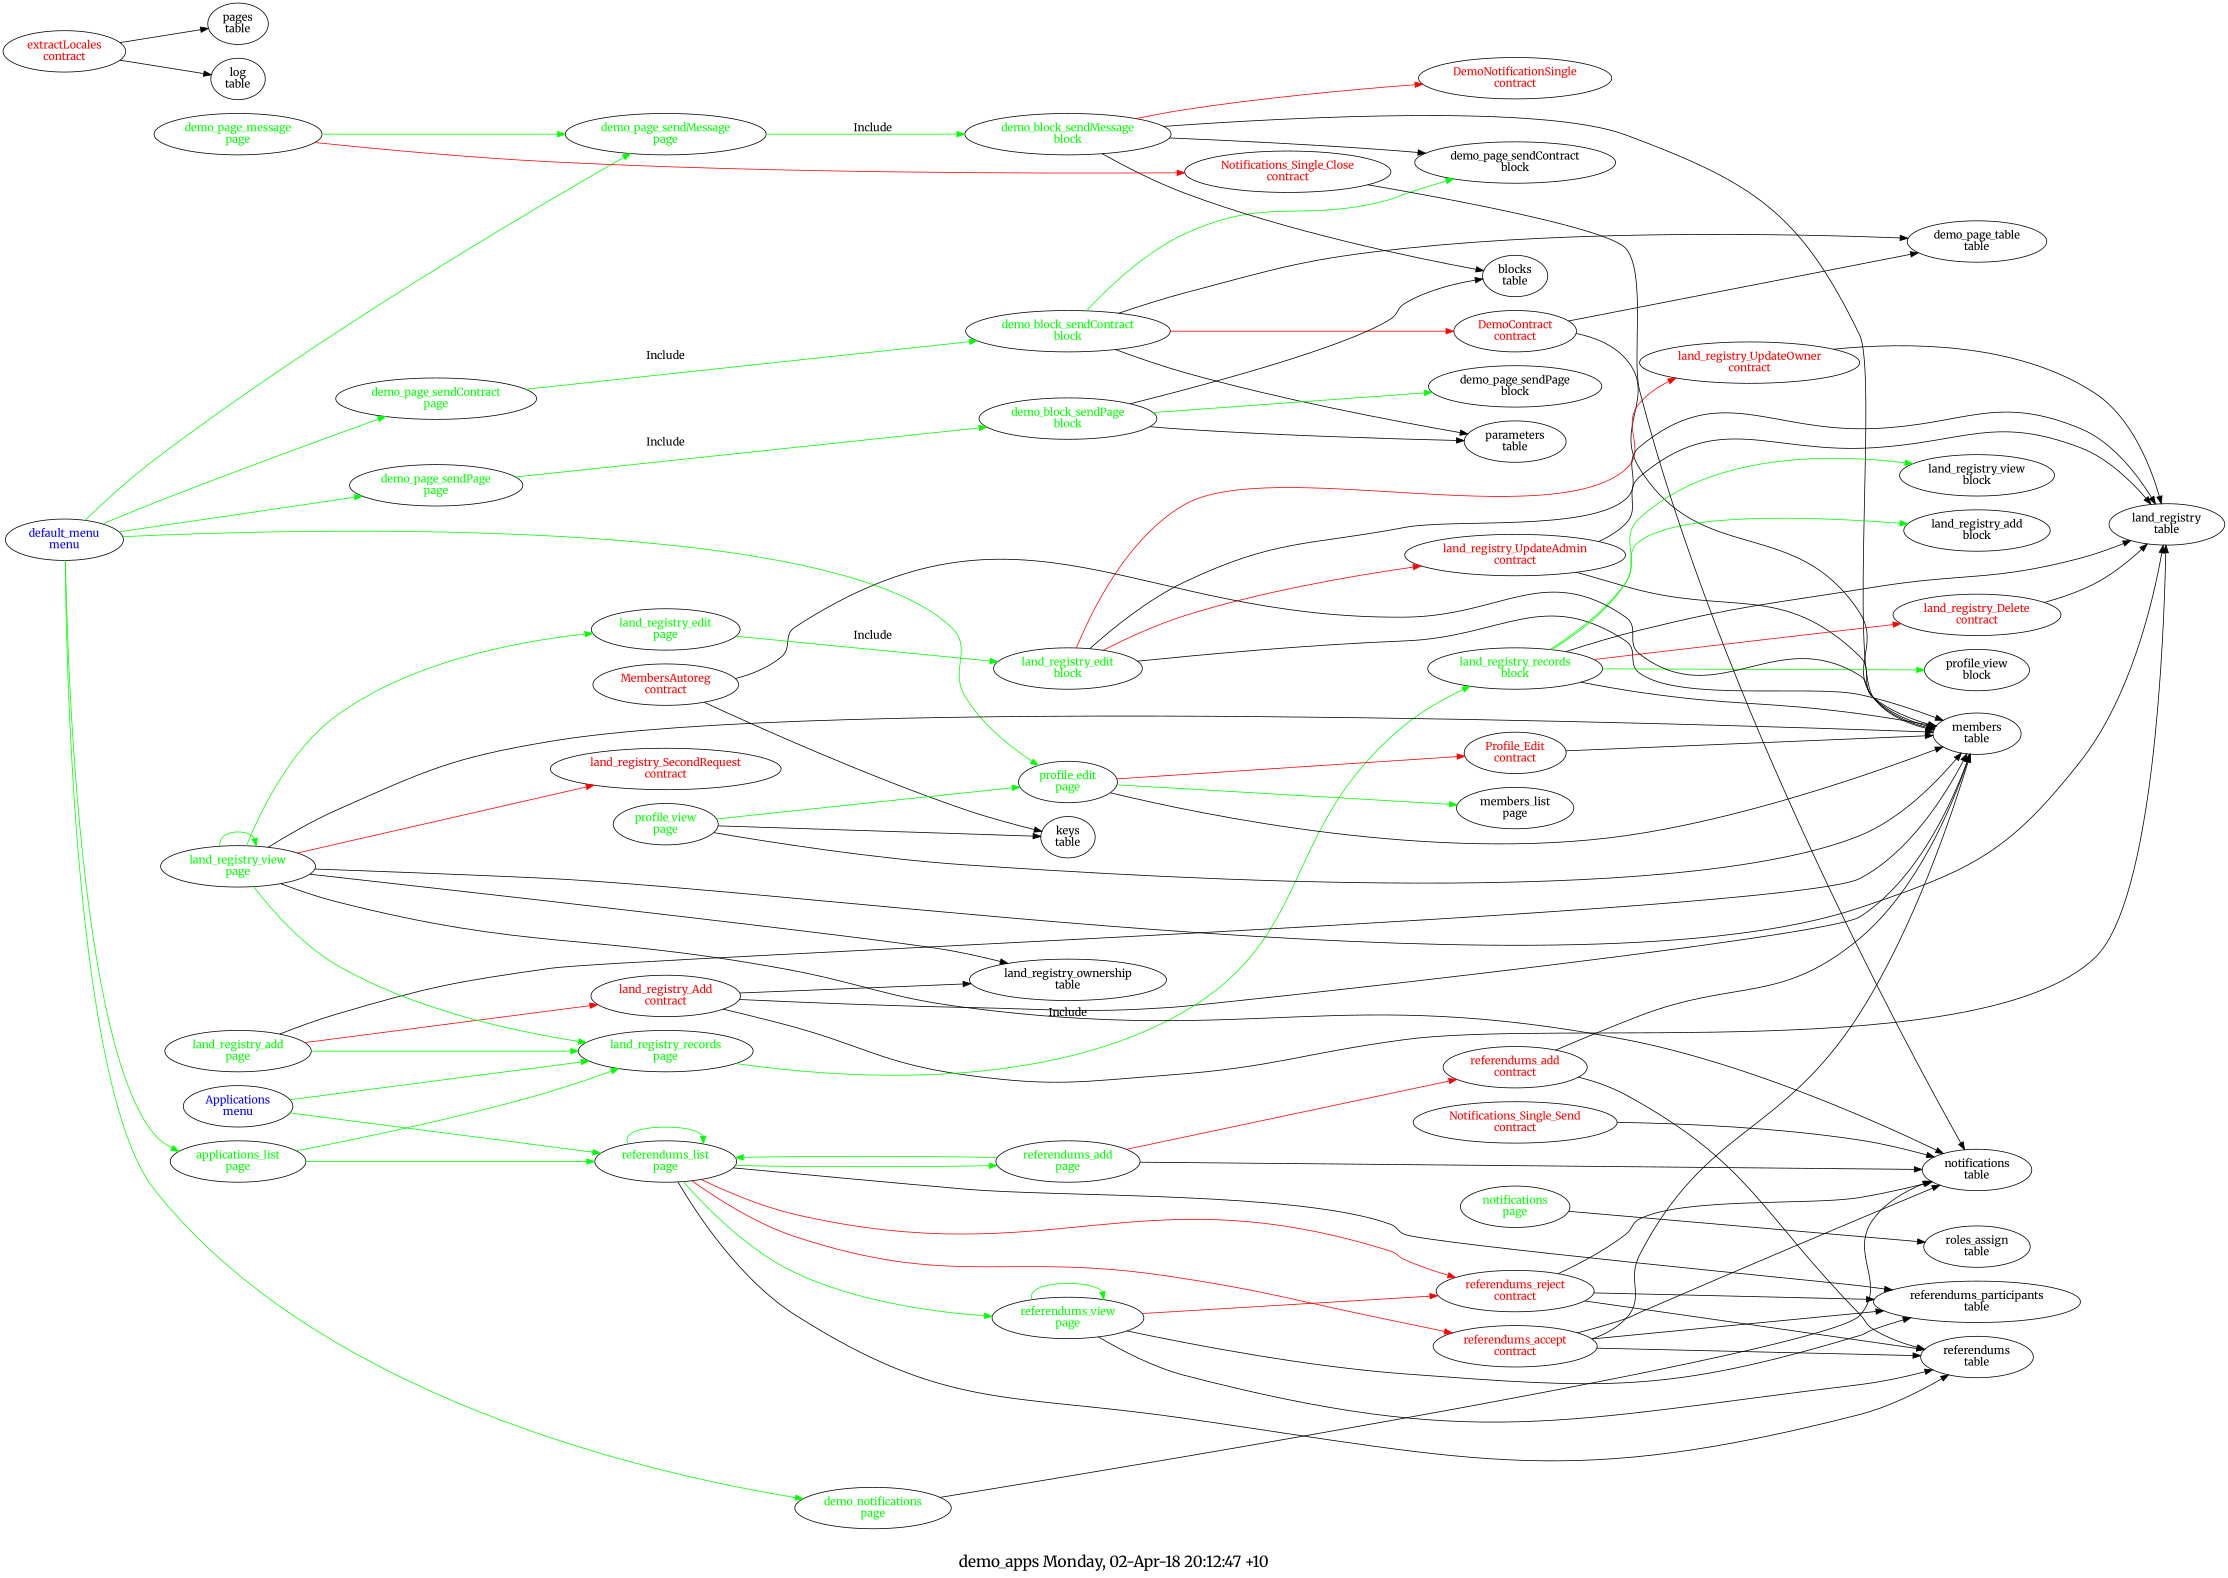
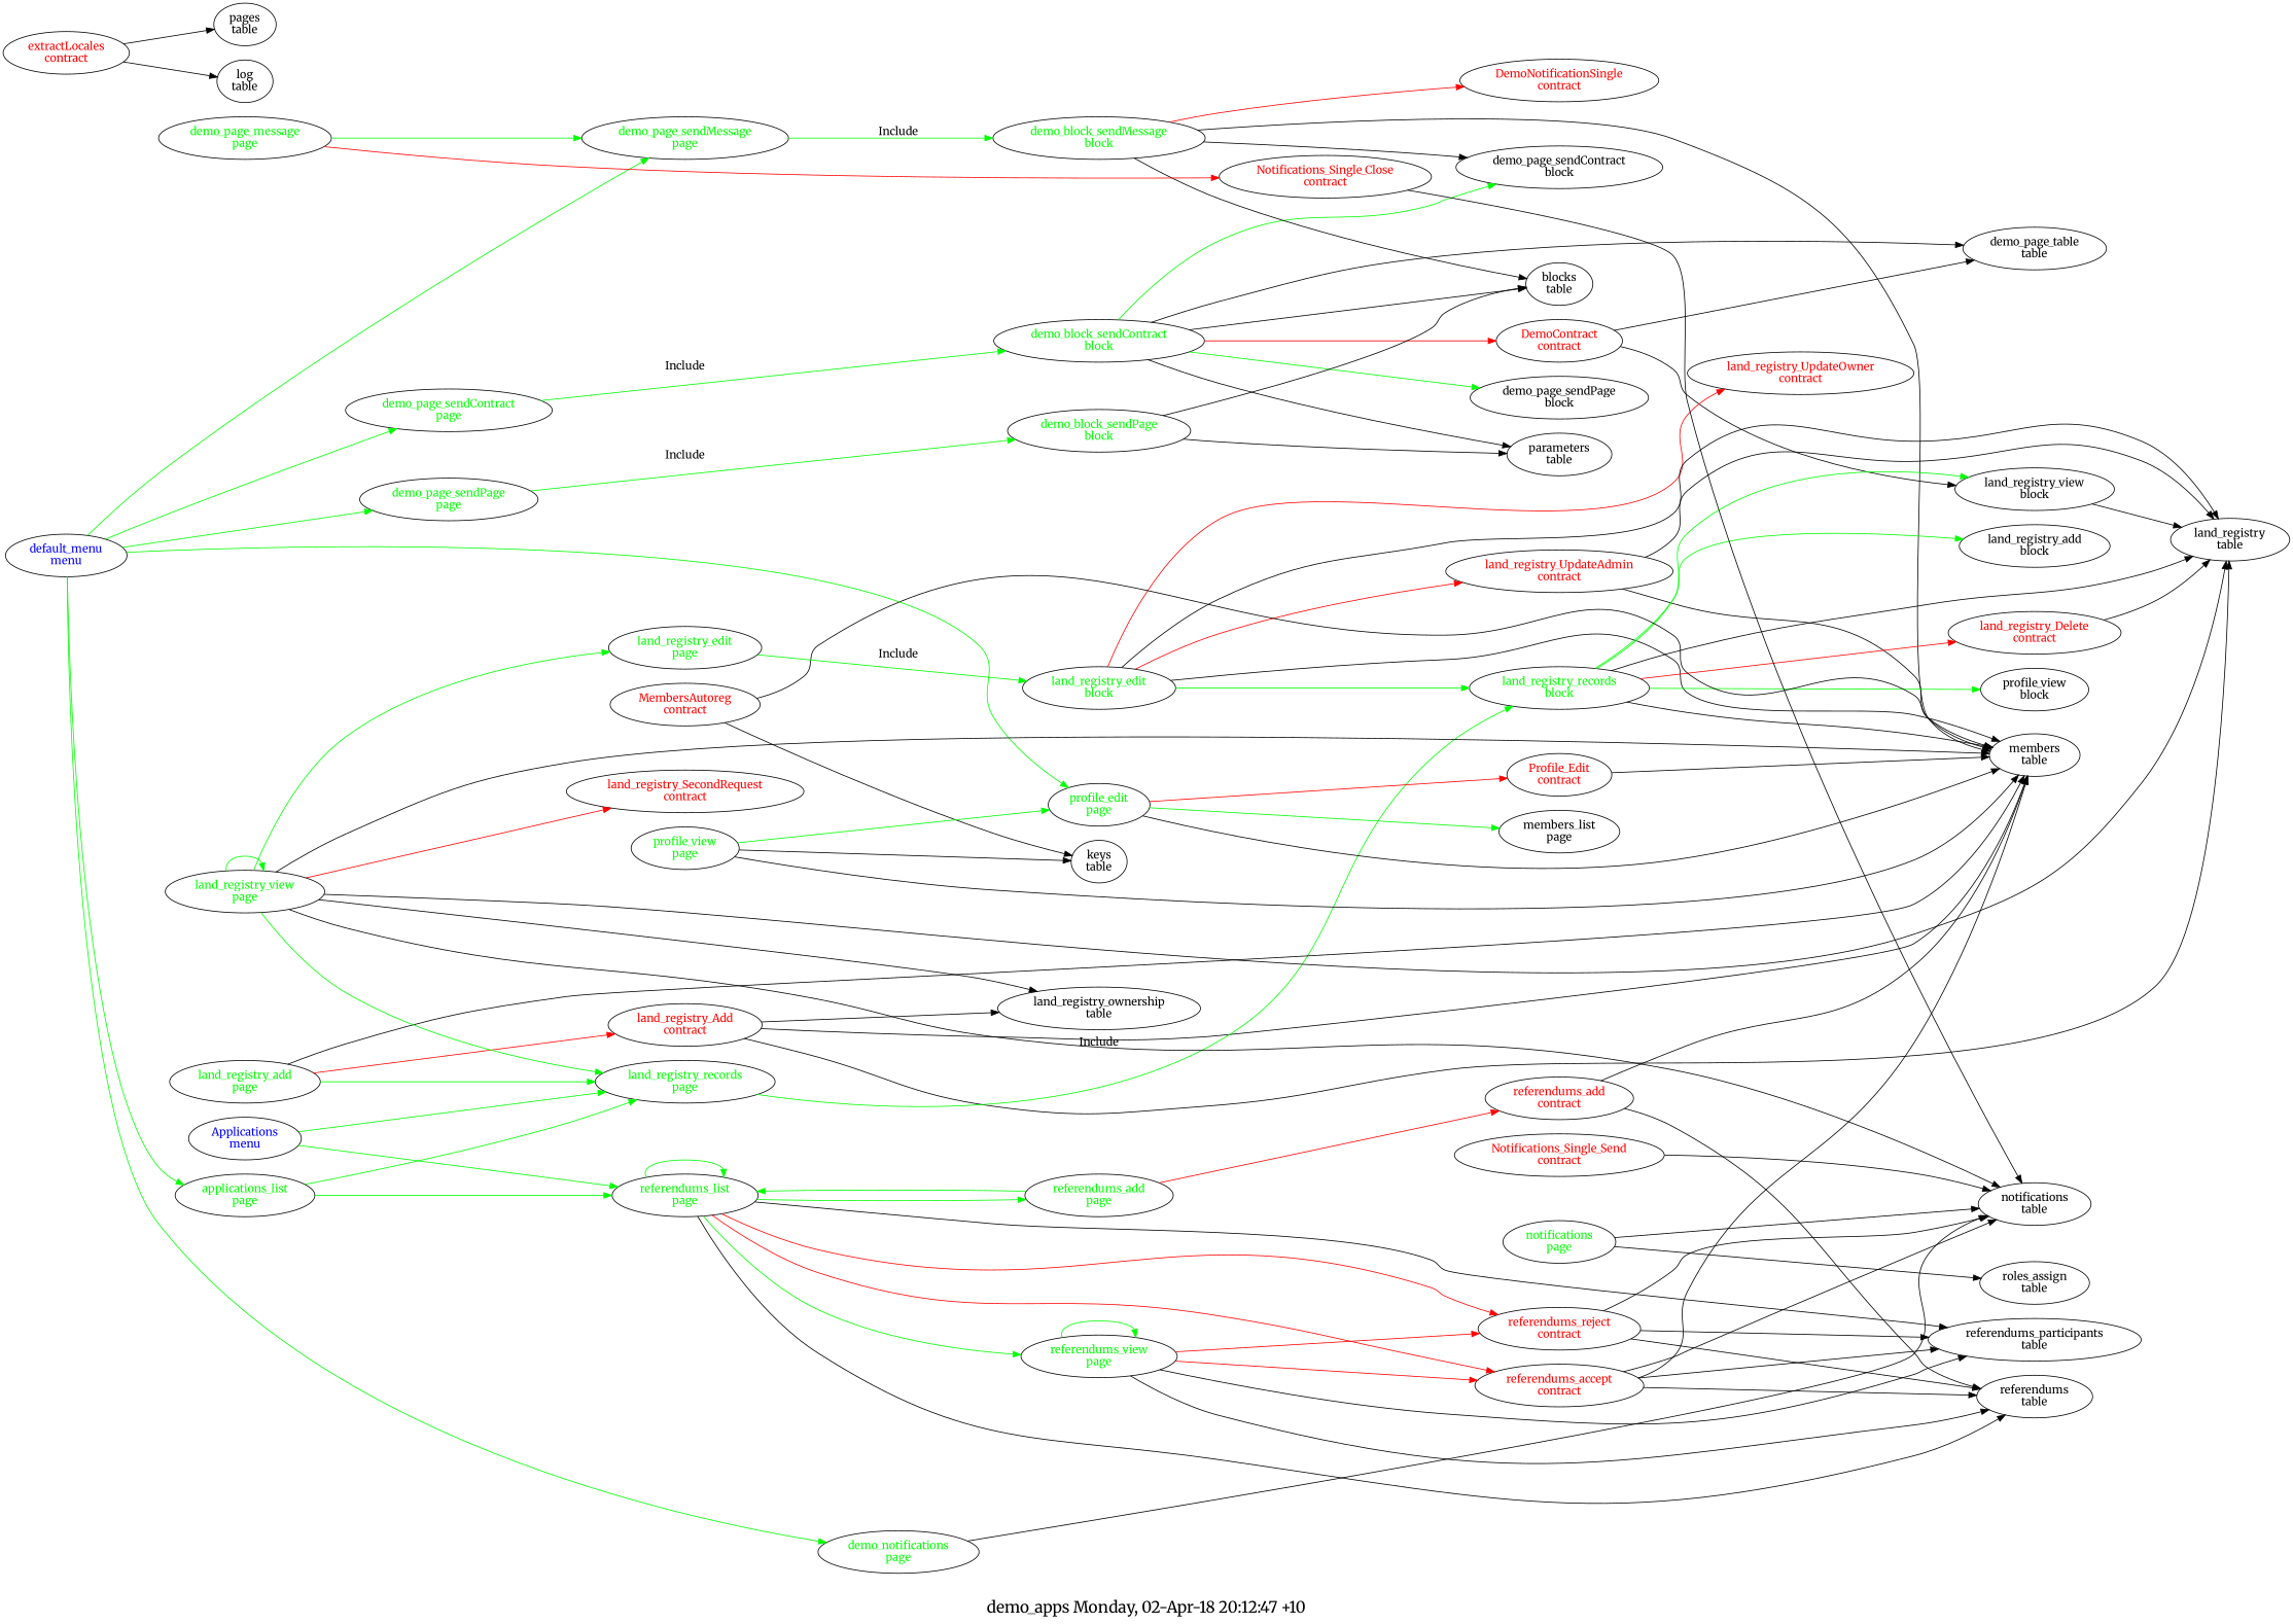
  digraph {
    fontname=Merriweather
    fontsize=20.0
    label="demo_apps Monday, 02-Apr-18 20:12:47 +10"
    rankdir=LR
    node [fontcolor=green fontname=Merriweather]
    edge [fontname=Merriweather]
    "demo_block_sendContract\nblock" [group=blocks]
    "DemoContract\ncontract" [fontcolor=red group=contracts]
    "parameters\ntable" [fontcolor=""]
    "demo_page_table\ntable" [fontcolor=""]
    "blocks\ntable" [fontcolor=""]
    "demo_page_sendContract\nblock" [fontcolor=""]
    "members\ntable" [fontcolor=""]
    "demo_block_sendMessage\nblock" [group=blocks]
    "DemoNotificationSingle\ncontract" [fontcolor=red group=contracts]
    "demo_block_sendPage\nblock" [group=blocks]
    "demo_page_sendPage\nblock" [fontcolor=""]
    "land_registry_edit\nblock" [group=blocks]
    "land_registry_UpdateAdmin\ncontract" [fontcolor=red group=contracts]
    "land_registry_UpdateOwner\ncontract" [fontcolor=red group=contracts]
    "land_registry\ntable" [fontcolor=""]
    "land_registry_records\nblock" [group=blocks]
    "land_registry_Delete\ncontract" [fontcolor=red group=contracts]
    "profile_view\nblock" [fontcolor=""]
    "land_registry_view\nblock" [fontcolor=""]
    "land_registry_add\nblock" [fontcolor=""]
    "MembersAutoreg\ncontract" [fontcolor=red group=contracts]
    "keys\ntable" [fontcolor=""]
    "Notifications_Single_Close\ncontract" [fontcolor=red group=contracts]
    "notifications\ntable" [fontcolor=""]
    "Notifications_Single_Send\ncontract" [fontcolor=red group=contracts]
    "Profile_Edit\ncontract" [fontcolor=red group=contracts]
    "extractLocales\ncontract" [fontcolor=red group=contracts]
    "pages\ntable" [fontcolor=""]
    "log\ntable" [fontcolor=""]
    "land_registry_Add\ncontract" [fontcolor=red group=contracts]
    "land_registry_ownership\ntable" [fontcolor=""]
    "land_registry_SecondRequest\ncontract" [fontcolor=red group=contracts]
    "referendums_accept\ncontract" [fontcolor=red group=contracts]
    "referendums\ntable" [fontcolor=""]
    "referendums_participants\ntable" [fontcolor=""]
    "referendums_add\ncontract" [fontcolor=red group=contracts]
    "referendums_reject\ncontract" [fontcolor=red group=contracts]
    "Applications\nmenu" [fontcolor=blue group=menus]
    "referendums_list\npage" [group=pages]
    "land_registry_records\npage" [group=pages]
    "referendums_add\npage" [group=pages]
    "referendums_view\npage" [group=pages]
    "default_menu\nmenu" [fontcolor=blue group=menus]
    "demo_page_sendPage\npage" [group=pages]
    "demo_page_sendContract\npage" [group=pages]
    "demo_page_sendMessage\npage" [group=pages]
    "demo_notifications\npage" [group=pages]
    "profile_edit\npage" [group=pages]
    "applications_list\npage" [group=pages]
    "members_list\npage" [fontcolor=""]
    "demo_page_message\npage" [group=pages]
    "land_registry_add\npage" [group=pages]
    "land_registry_edit\npage" [group=pages]
    "land_registry_view\npage" [group=pages]
    "notifications\npage" [group=pages]
    "roles_assign\ntable" [fontcolor=""]
    "profile_view\npage" [group=pages]
    "demo_block_sendContract\nblock" -> "DemoContract\ncontract" [color=red]
    "demo_block_sendContract\nblock" -> "parameters\ntable"
    "demo_block_sendContract\nblock" -> "demo_page_table\ntable"
+   "demo_block_sendContract\nblock" -> "blocks\ntable"
    "demo_block_sendContract\nblock" -> "demo_page_sendContract\nblock" [color=green]
    "DemoContract\ncontract" -> "demo_page_table\ntable"
-   "DemoContract\ncontract" -> "members\ntable"
+   "DemoContract\ncontract" -> "land_registry_view\nblock"
    "demo_block_sendMessage\nblock" -> "blocks\ntable"
    "demo_block_sendMessage\nblock" -> "demo_page_sendContract\nblock"
    "demo_block_sendMessage\nblock" -> "members\ntable"
    "demo_block_sendMessage\nblock" -> "DemoNotificationSingle\ncontract" [color=red]
    "demo_block_sendPage\nblock" -> "parameters\ntable"
    "demo_block_sendPage\nblock" -> "blocks\ntable"
-   "demo_block_sendPage\nblock" -> "demo_page_sendPage\nblock" [color=green]
+   "demo_block_sendContract\nblock" -> "demo_page_sendPage\nblock" [color=green]
    "land_registry_edit\nblock" -> "members\ntable"
    "land_registry_edit\nblock" -> "land_registry_UpdateAdmin\ncontract" [color=red]
    "land_registry_edit\nblock" -> "land_registry_UpdateOwner\ncontract" [color=red]
    "land_registry_edit\nblock" -> "land_registry\ntable"
+   "land_registry_edit\nblock" -> "land_registry_records\nblock" [color=green]
    "land_registry_UpdateAdmin\ncontract" -> "members\ntable"
    "land_registry_UpdateAdmin\ncontract" -> "land_registry\ntable"
-   "land_registry_UpdateOwner\ncontract" -> "land_registry\ntable"
+   "land_registry_view\nblock" -> "land_registry\ntable"
    "land_registry_records\nblock" -> "members\ntable"
    "land_registry_records\nblock" -> "land_registry\ntable"
    "land_registry_records\nblock" -> "land_registry_Delete\ncontract" [color=red]
    "land_registry_records\nblock" -> "profile_view\nblock" [color=green]
    "land_registry_records\nblock" -> "land_registry_view\nblock" [color=green]
    "land_registry_records\nblock" -> "land_registry_add\nblock" [color=green]
    "land_registry_Delete\ncontract" -> "land_registry\ntable"
    "MembersAutoreg\ncontract" -> "members\ntable"
    "MembersAutoreg\ncontract" -> "keys\ntable"
    "Notifications_Single_Close\ncontract" -> "notifications\ntable"
    "Notifications_Single_Send\ncontract" -> "notifications\ntable"
    "Profile_Edit\ncontract" -> "members\ntable"
    "extractLocales\ncontract" -> "pages\ntable"
    "extractLocales\ncontract" -> "log\ntable"
    "land_registry_Add\ncontract" -> "members\ntable"
    "land_registry_Add\ncontract" -> "land_registry\ntable"
    "land_registry_Add\ncontract" -> "land_registry_ownership\ntable"
    "referendums_accept\ncontract" -> "members\ntable"
    "referendums_accept\ncontract" -> "notifications\ntable"
    "referendums_accept\ncontract" -> "referendums\ntable"
    "referendums_accept\ncontract" -> "referendums_participants\ntable"
    "referendums_add\ncontract" -> "members\ntable"
    "referendums_add\ncontract" -> "referendums\ntable"
    "referendums_reject\ncontract" -> "notifications\ntable"
    "referendums_reject\ncontract" -> "referendums\ntable"
    "referendums_reject\ncontract" -> "referendums_participants\ntable"
    "Applications\nmenu" -> "referendums_list\npage" [color=green]
    "Applications\nmenu" -> "land_registry_records\npage" [color=green]
    "referendums_list\npage" -> "referendums_accept\ncontract" [color=red]
    "referendums_list\npage" -> "referendums\ntable"
    "referendums_list\npage" -> "referendums_participants\ntable"
    "referendums_list\npage" -> "referendums_reject\ncontract" [color=red]
    "referendums_list\npage" -> "referendums_list\npage" [color=green]
    "referendums_list\npage" -> "referendums_add\npage" [color=green]
    "referendums_list\npage" -> "referendums_view\npage" [color=green]
    "land_registry_records\npage" -> "land_registry_records\nblock" [color=green label=Include]
    "referendums_add\npage" -> "referendums_add\ncontract" [color=red]
    "referendums_add\npage" -> "referendums_list\npage" [color=green]
+   "referendums_view\npage" -> "referendums_accept\ncontract" [color=red]
    "referendums_view\npage" -> "referendums\ntable"
    "referendums_view\npage" -> "referendums_participants\ntable"
    "referendums_view\npage" -> "referendums_reject\ncontract" [color=red]
    "referendums_view\npage" -> "referendums_view\npage" [color=green]
    "default_menu\nmenu" -> "demo_page_sendPage\npage" [color=green]
    "default_menu\nmenu" -> "demo_page_sendContract\npage" [color=green]
    "default_menu\nmenu" -> "demo_page_sendMessage\npage" [color=green]
    "default_menu\nmenu" -> "demo_notifications\npage" [color=green]
    "default_menu\nmenu" -> "profile_edit\npage" [color=green]
    "default_menu\nmenu" -> "applications_list\npage" [color=green]
    "demo_page_sendPage\npage" -> "demo_block_sendPage\nblock" [color=green label=Include]
    "demo_page_sendContract\npage" -> "demo_block_sendContract\nblock" [color=green label=Include]
    "demo_page_sendMessage\npage" -> "demo_block_sendMessage\nblock" [color=green label=Include]
    "demo_notifications\npage" -> "notifications\ntable"
    "profile_edit\npage" -> "members\ntable"
    "profile_edit\npage" -> "Profile_Edit\ncontract" [color=red]
    "profile_edit\npage" -> "members_list\npage" [color=green]
    "applications_list\npage" -> "referendums_list\npage" [color=green]
    "applications_list\npage" -> "land_registry_records\npage" [color=green]
    "demo_page_message\npage" -> "Notifications_Single_Close\ncontract" [color=red]
    "demo_page_message\npage" -> "demo_page_sendMessage\npage" [color=green]
    "land_registry_add\npage" -> "members\ntable"
    "land_registry_add\npage" -> "land_registry_Add\ncontract" [color=red]
    "land_registry_add\npage" -> "land_registry_records\npage" [color=green]
    "land_registry_edit\npage" -> "land_registry_edit\nblock" [color=green label=Include]
    "land_registry_view\npage" -> "members\ntable"
    "land_registry_view\npage" -> "land_registry\ntable"
    "land_registry_view\npage" -> "notifications\ntable"
    "land_registry_view\npage" -> "land_registry_ownership\ntable"
    "land_registry_view\npage" -> "land_registry_SecondRequest\ncontract" [color=red]
    "land_registry_view\npage" -> "land_registry_records\npage" [color=green]
    "land_registry_view\npage" -> "land_registry_edit\npage" [color=green]
    "land_registry_view\npage" -> "land_registry_view\npage" [color=green]
-   "referendums_add\npage" -> "notifications\ntable"
+   "notifications\npage" -> "notifications\ntable"
    "notifications\npage" -> "roles_assign\ntable"
    "profile_view\npage" -> "members\ntable"
    "profile_view\npage" -> "keys\ntable"
    "profile_view\npage" -> "profile_edit\npage" [color=green]
  }
